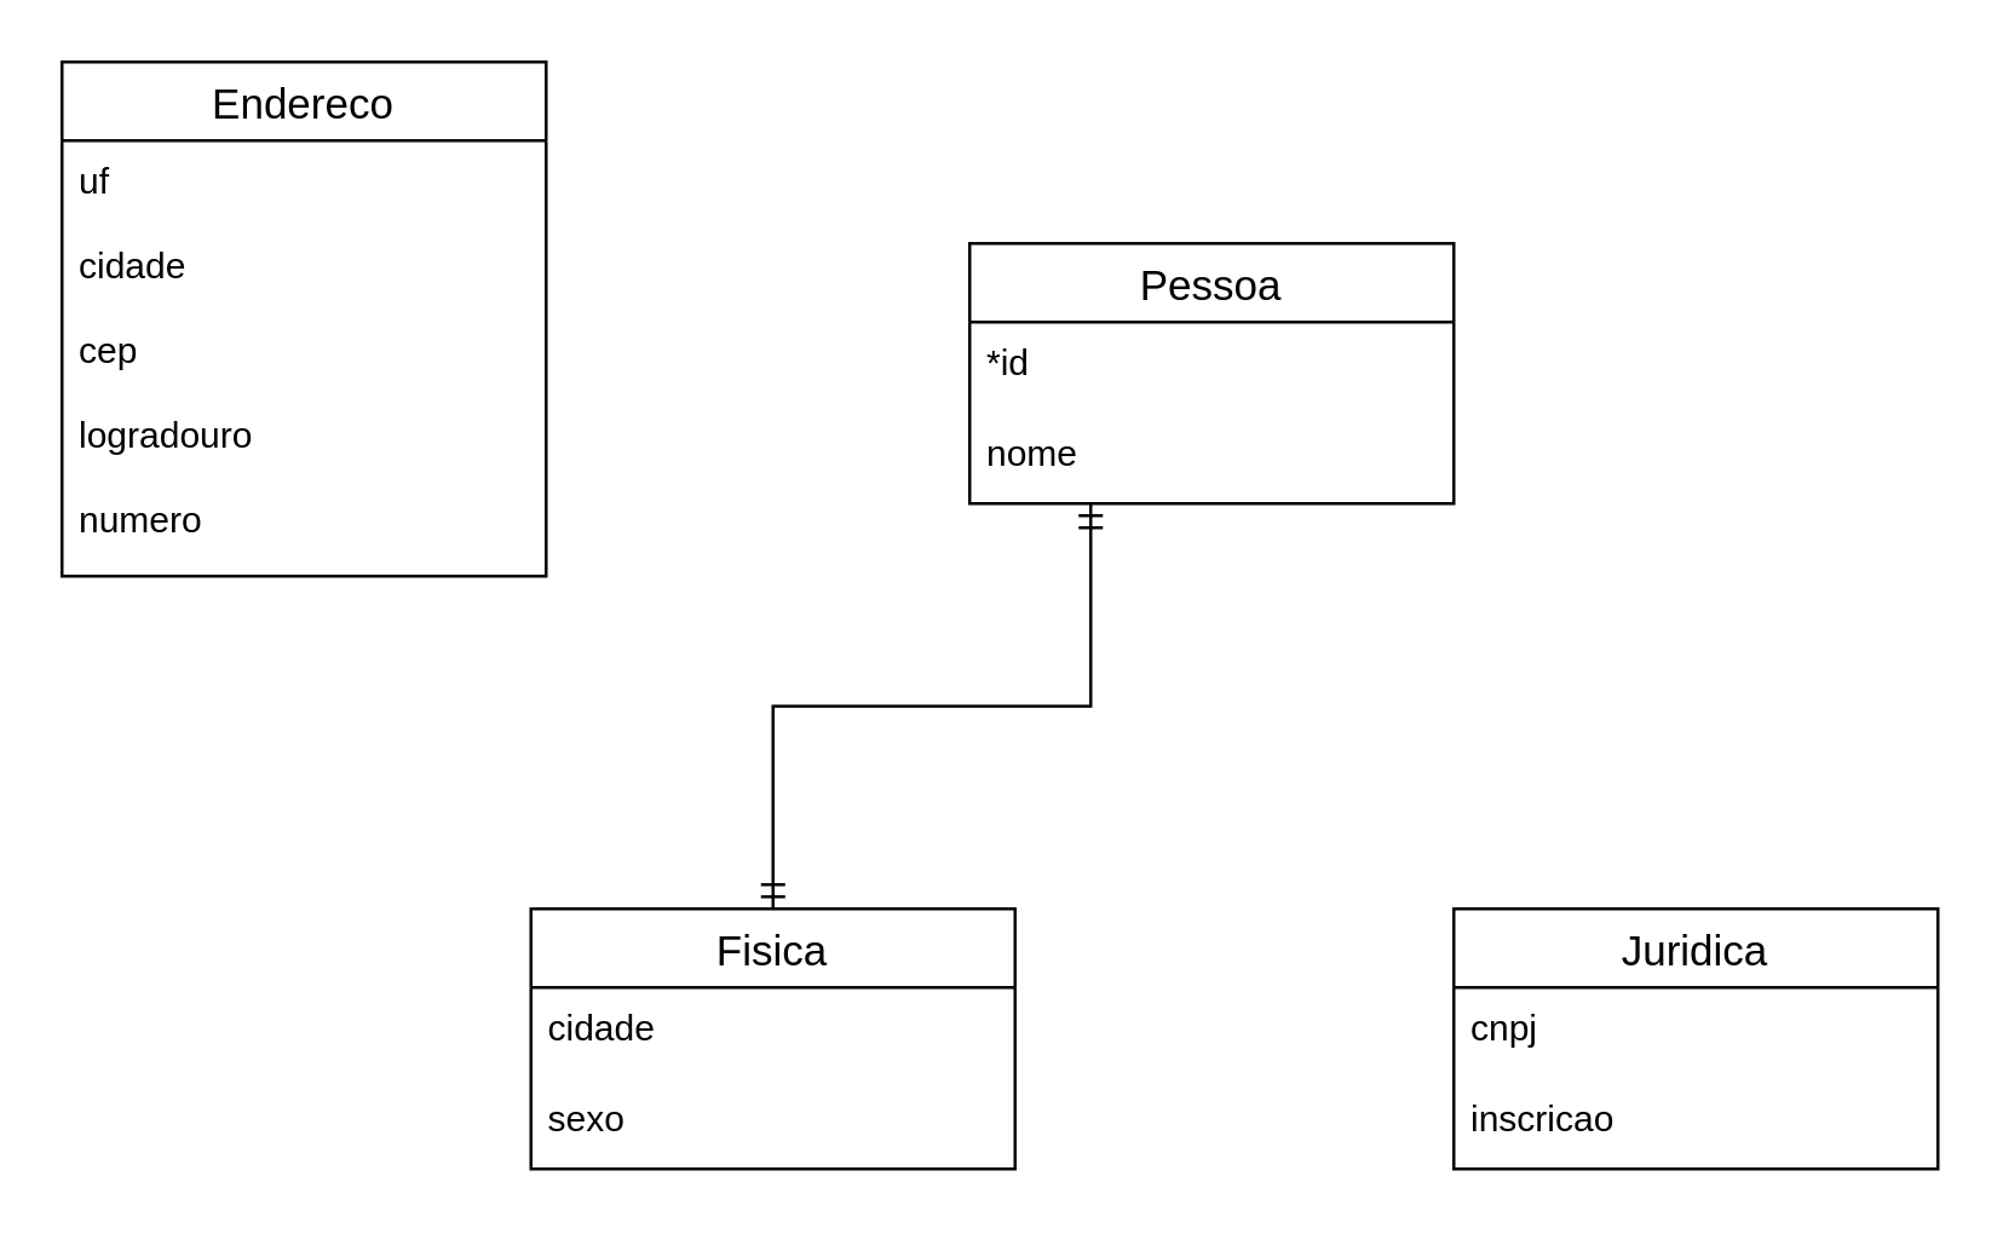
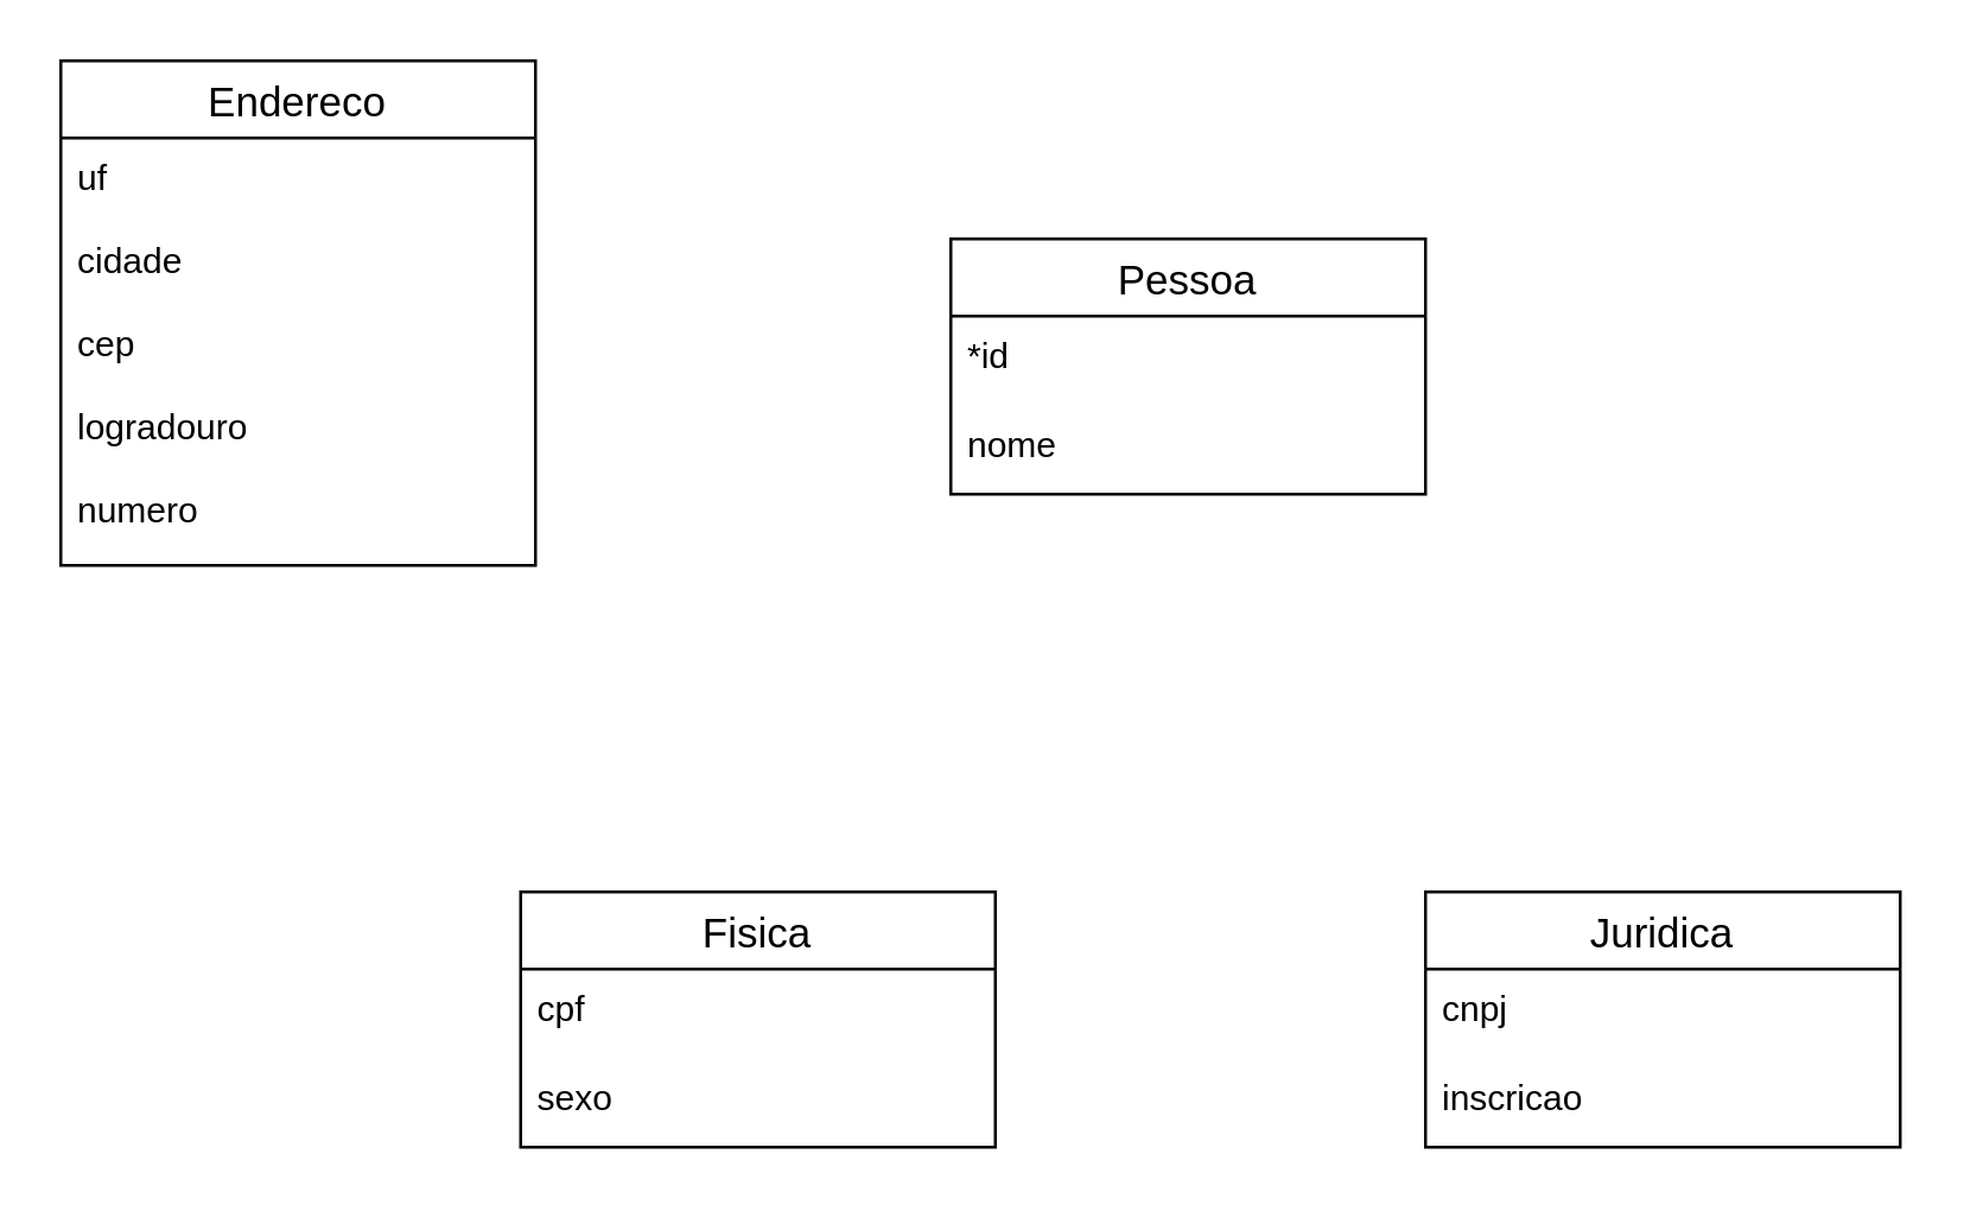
  <mxCell id="0" />
  <mxCell id="1" parent="0" />
  <mxCell id="2" value="Endereco" style="swimlane;fontStyle=0;childLayout=stackLayout;horizontal=1;startSize=26;horizontalStack=0;resizeParent=1;resizeParentMax=0;resizeLast=0;collapsible=1;marginBottom=0;align=center;fontSize=14;" vertex="1" parent="1"><mxGeometry x="20" y="20" width="160" height="170" as="geometry" /></mxCell>
  <mxCell id="3" value="uf&#10;&#10;cidade&#10;&#10;cep&#10;&#10;logradouro&#10;&#10;numero&#10;&#10;" style="text;strokeColor=none;fillColor=none;spacingLeft=4;spacingRight=4;overflow=hidden;rotatable=0;points=[[0,0.5],[1,0.5]];portConstraint=eastwest;fontSize=12;" vertex="1" parent="2"><mxGeometry y="26" width="160" height="144" as="geometry" /></mxCell>
  <mxCell id="4" value="Pessoa" style="swimlane;fontStyle=0;childLayout=stackLayout;horizontal=1;startSize=26;horizontalStack=0;resizeParent=1;resizeParentMax=0;resizeLast=0;collapsible=1;marginBottom=0;align=center;fontSize=14;" vertex="1" parent="1"><mxGeometry x="320" y="80" width="160" height="86" as="geometry" /></mxCell>
  <mxCell id="5" value="*id" style="text;strokeColor=none;fillColor=none;spacingLeft=4;spacingRight=4;overflow=hidden;rotatable=0;points=[[0,0.5],[1,0.5]];portConstraint=eastwest;fontSize=12;" vertex="1" parent="4"><mxGeometry y="26" width="160" height="30" as="geometry" /></mxCell>
  <mxCell id="6" value="nome" style="text;strokeColor=none;fillColor=none;spacingLeft=4;spacingRight=4;overflow=hidden;rotatable=0;points=[[0,0.5],[1,0.5]];portConstraint=eastwest;fontSize=12;" vertex="1" parent="4"><mxGeometry y="56" width="160" height="30" as="geometry" /></mxCell>
- <mxCell id="7" style="edgeStyle=orthogonalEdgeStyle;rounded=0;orthogonalLoop=1;jettySize=auto;html=1;exitX=0.5;exitY=0;exitDx=0;exitDy=0;entryX=0.25;entryY=1;entryDx=0;entryDy=0;startArrow=ERmandOne;startFill=0;endArrow=ERmandOne;endFill=0;" edge="1" parent="1" source="8" target="4"><mxGeometry relative="1" as="geometry" /></mxCell>
  <mxCell id="8" value="Fisica" style="swimlane;fontStyle=0;childLayout=stackLayout;horizontal=1;startSize=26;horizontalStack=0;resizeParent=1;resizeParentMax=0;resizeLast=0;collapsible=1;marginBottom=0;align=center;fontSize=14;" vertex="1" parent="1"><mxGeometry x="175" y="300" width="160" height="86" as="geometry" /></mxCell>
- <mxCell id="9" value="cidade" style="text;strokeColor=none;fillColor=none;spacingLeft=4;spacingRight=4;overflow=hidden;rotatable=0;points=[[0,0.5],[1,0.5]];portConstraint=eastwest;fontSize=12;" vertex="1" parent="8"><mxGeometry y="26" width="160" height="30" as="geometry" /></mxCell>
+ <mxCell id="9" value="cpf" style="text;strokeColor=none;fillColor=none;spacingLeft=4;spacingRight=4;overflow=hidden;rotatable=0;points=[[0,0.5],[1,0.5]];portConstraint=eastwest;fontSize=12;" vertex="1" parent="8"><mxGeometry y="26" width="160" height="30" as="geometry" /></mxCell>
  <mxCell id="10" value="sexo" style="text;strokeColor=none;fillColor=none;spacingLeft=4;spacingRight=4;overflow=hidden;rotatable=0;points=[[0,0.5],[1,0.5]];portConstraint=eastwest;fontSize=12;" vertex="1" parent="8"><mxGeometry y="56" width="160" height="30" as="geometry" /></mxCell>
  <mxCell id="11" value="Juridica" style="swimlane;fontStyle=0;childLayout=stackLayout;horizontal=1;startSize=26;horizontalStack=0;resizeParent=1;resizeParentMax=0;resizeLast=0;collapsible=1;marginBottom=0;align=center;fontSize=14;" vertex="1" parent="1"><mxGeometry x="480" y="300" width="160" height="86" as="geometry" /></mxCell>
  <mxCell id="12" value="cnpj&#10;" style="text;strokeColor=none;fillColor=none;spacingLeft=4;spacingRight=4;overflow=hidden;rotatable=0;points=[[0,0.5],[1,0.5]];portConstraint=eastwest;fontSize=12;" vertex="1" parent="11"><mxGeometry y="26" width="160" height="30" as="geometry" /></mxCell>
  <mxCell id="13" value="inscricao" style="text;strokeColor=none;fillColor=none;spacingLeft=4;spacingRight=4;overflow=hidden;rotatable=0;points=[[0,0.5],[1,0.5]];portConstraint=eastwest;fontSize=12;" vertex="1" parent="11"><mxGeometry y="56" width="160" height="30" as="geometry" /></mxCell>
